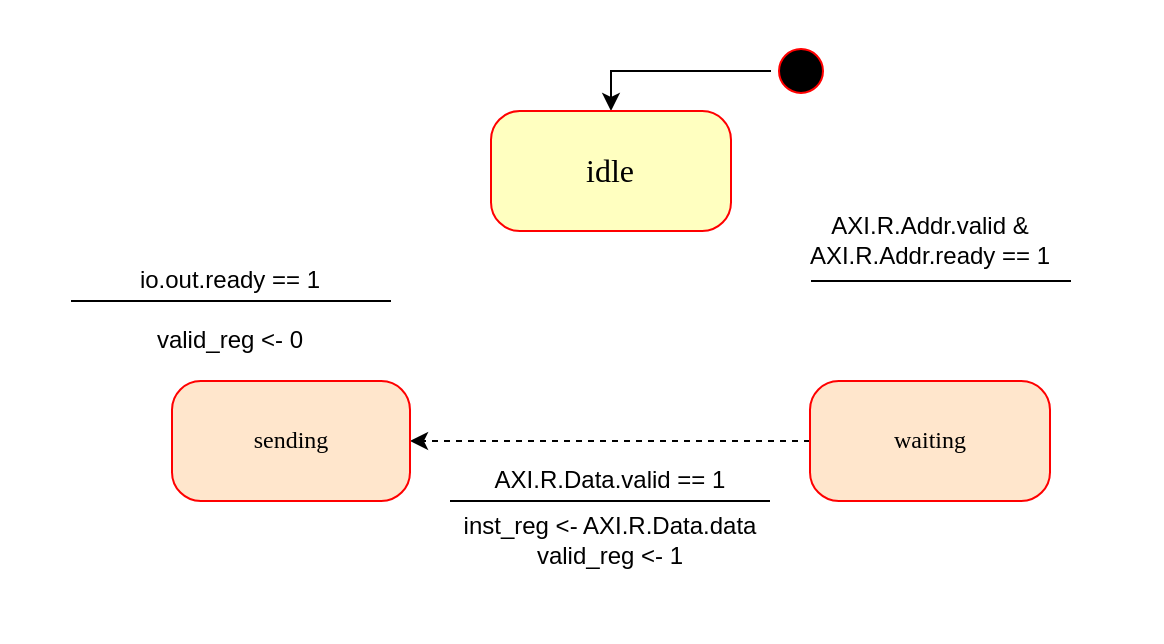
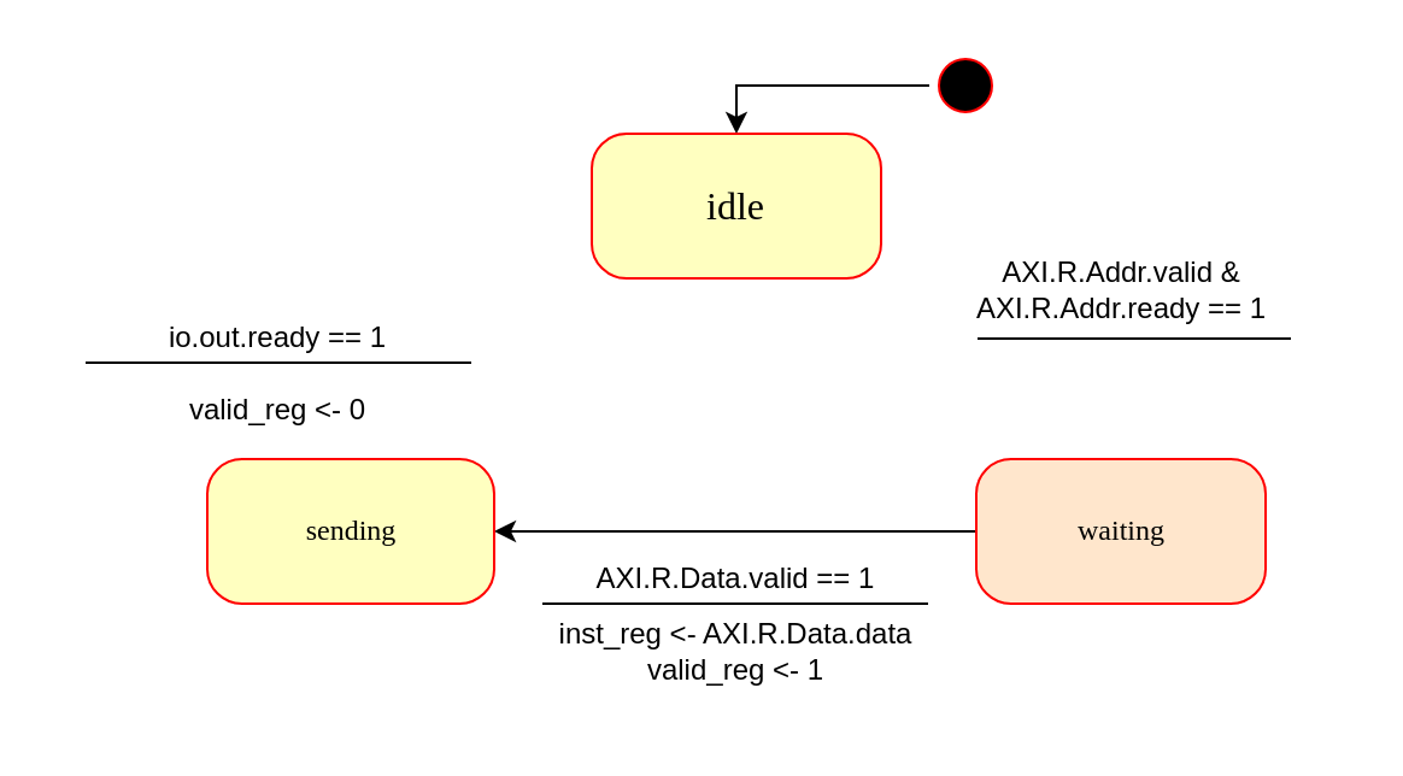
  <mxCell id="0" />
  <mxCell id="1" parent="0" />
  <mxCell id="2" style="edgeStyle=orthogonalEdgeStyle;rounded=0;orthogonalLoop=1;jettySize=auto;html=1;entryX=0.5;entryY=0;entryDx=0;entryDy=0;" parent="1" source="3" target="4" edge="1"><mxGeometry relative="1" as="geometry" /></mxCell>
  <mxCell id="3" value="" style="ellipse;html=1;shape=startState;fillColor=#000000;strokeColor=#ff0000;rounded=1;shadow=0;comic=0;labelBackgroundColor=none;fontFamily=Verdana;fontSize=12;fontColor=#000000;align=center;direction=south;" parent="1" vertex="1"><mxGeometry x="385" y="20" width="30" height="30" as="geometry" /></mxCell>
  <mxCell id="4" value="&lt;font style=&quot;font-size: 16px;&quot;&gt;idle&lt;/font&gt;" style="rounded=1;whiteSpace=wrap;html=1;arcSize=24;fillColor=#ffffc0;strokeColor=#ff0000;shadow=0;comic=0;labelBackgroundColor=none;fontFamily=Verdana;fontSize=12;fontColor=#000000;align=center;" parent="1" vertex="1"><mxGeometry x="245" y="55" width="120" height="60" as="geometry" /></mxCell>
- <mxCell id="5" style="edgeStyle=orthogonalEdgeStyle;rounded=0;orthogonalLoop=1;jettySize=auto;html=1;exitX=0;exitY=0.5;exitDx=0;exitDy=0;entryX=1;entryY=0.5;entryDx=0;entryDy=0;dashed=1;" parent="1" source="6" target="7" edge="1"><mxGeometry relative="1" as="geometry" /></mxCell>
+ <mxCell id="5" style="edgeStyle=orthogonalEdgeStyle;rounded=0;orthogonalLoop=1;jettySize=auto;html=1;exitX=0;exitY=0.5;exitDx=0;exitDy=0;entryX=1;entryY=0.5;entryDx=0;entryDy=0;" parent="1" source="6" target="7" edge="1"><mxGeometry relative="1" as="geometry" /></mxCell>
  <mxCell id="6" value="waiting" style="rounded=1;whiteSpace=wrap;html=1;arcSize=24;fillColor=#ffe6cc;strokeColor=#ff0000;shadow=0;comic=0;labelBackgroundColor=none;fontFamily=Verdana;fontSize=12;fontColor=#000000;align=center;" parent="1" vertex="1"><mxGeometry x="404.5" y="190" width="120" height="60" as="geometry" /></mxCell>
- <mxCell id="7" value="sending" style="rounded=1;whiteSpace=wrap;html=1;arcSize=24;fillColor=#ffe6cc;strokeColor=#ff0000;shadow=0;comic=0;labelBackgroundColor=none;fontFamily=Verdana;fontSize=12;fontColor=#000000;align=center;" parent="1" vertex="1"><mxGeometry x="85.5" y="190" width="119" height="60" as="geometry" /></mxCell>
+ <mxCell id="7" value="sending" style="rounded=1;whiteSpace=wrap;html=1;arcSize=24;fillColor=#ffffc0;strokeColor=#ff0000;shadow=0;comic=0;labelBackgroundColor=none;fontFamily=Verdana;fontSize=12;fontColor=#000000;align=center;" parent="1" vertex="1"><mxGeometry x="85.5" y="190" width="119" height="60" as="geometry" /></mxCell>
  <mxCell id="8" value="AXI.R.Addr.valid &amp;amp; AXI.R.Addr.ready == 1" style="text;html=1;align=center;verticalAlign=middle;whiteSpace=wrap;rounded=0;" parent="1" vertex="1"><mxGeometry x="370" y="100" width="190" height="40" as="geometry" /></mxCell>
  <mxCell id="9" value="" style="endArrow=none;html=1;rounded=0;" parent="1" edge="1"><mxGeometry width="50" height="50" relative="1" as="geometry"><mxPoint x="405" y="140" as="sourcePoint" /><mxPoint x="535" y="140" as="targetPoint" /></mxGeometry></mxCell>
  <mxCell id="10" style="edgeStyle=orthogonalEdgeStyle;rounded=0;orthogonalLoop=1;jettySize=auto;html=1;exitX=0.5;exitY=1;exitDx=0;exitDy=0;" parent="1" source="8" target="8" edge="1"><mxGeometry relative="1" as="geometry" /></mxCell>
  <mxCell id="11" value="AXI.R.Data.valid == 1" style="text;html=1;align=center;verticalAlign=middle;whiteSpace=wrap;rounded=0;" parent="1" vertex="1"><mxGeometry x="209.5" y="220" width="190" height="40" as="geometry" /></mxCell>
  <mxCell id="12" value="" style="endArrow=none;html=1;rounded=0;" parent="1" edge="1"><mxGeometry width="50" height="50" relative="1" as="geometry"><mxPoint x="224.5" y="250" as="sourcePoint" /><mxPoint x="384.5" y="250" as="targetPoint" /></mxGeometry></mxCell>
  <mxCell id="13" style="edgeStyle=orthogonalEdgeStyle;rounded=0;orthogonalLoop=1;jettySize=auto;html=1;exitX=0.5;exitY=1;exitDx=0;exitDy=0;" parent="1" source="11" target="11" edge="1"><mxGeometry relative="1" as="geometry" /></mxCell>
  <mxCell id="14" value="&lt;div&gt;inst_reg &amp;lt;- AXI.R.Data.data&lt;/div&gt;&lt;div&gt;valid_reg &amp;lt;- 1&lt;br&gt;&lt;/div&gt;" style="text;html=1;align=center;verticalAlign=middle;whiteSpace=wrap;rounded=0;" parent="1" vertex="1"><mxGeometry x="209.5" y="240" width="190" height="60" as="geometry" /></mxCell>
  <mxCell id="15" value="io.out.ready == 1" style="text;html=1;align=center;verticalAlign=middle;whiteSpace=wrap;rounded=0;" parent="1" vertex="1"><mxGeometry x="20" y="120" width="190" height="40" as="geometry" /></mxCell>
  <mxCell id="16" value="" style="endArrow=none;html=1;rounded=0;" parent="1" edge="1"><mxGeometry width="50" height="50" relative="1" as="geometry"><mxPoint x="35" y="150" as="sourcePoint" /><mxPoint x="195" y="150" as="targetPoint" /></mxGeometry></mxCell>
  <mxCell id="17" style="edgeStyle=orthogonalEdgeStyle;rounded=0;orthogonalLoop=1;jettySize=auto;html=1;exitX=0.5;exitY=1;exitDx=0;exitDy=0;" parent="1" source="15" target="15" edge="1"><mxGeometry relative="1" as="geometry" /></mxCell>
  <mxCell id="18" value="valid_reg &amp;lt;- 0" style="text;html=1;align=center;verticalAlign=middle;whiteSpace=wrap;rounded=0;" parent="1" vertex="1"><mxGeometry x="20" y="140" width="190" height="60" as="geometry" /></mxCell>
